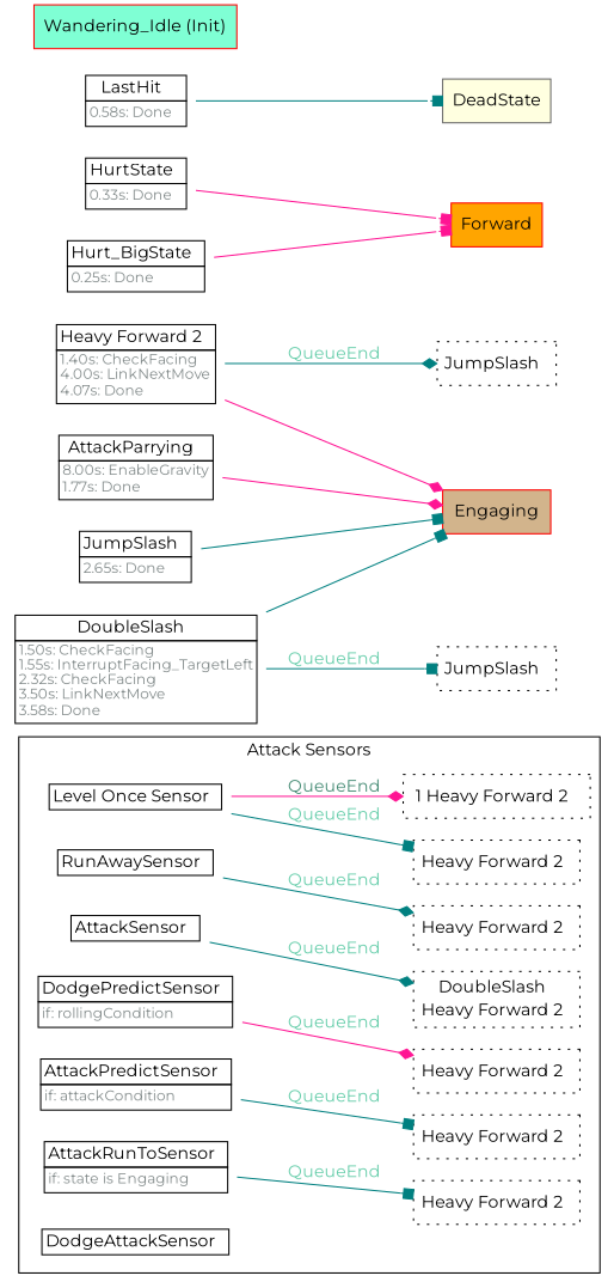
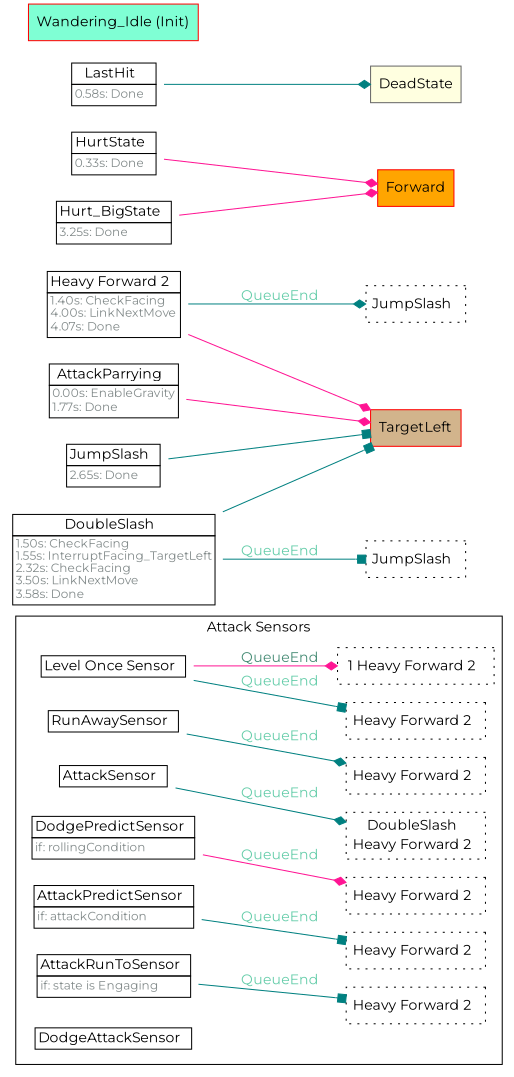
  strict digraph {
    fontname=Montserrat
    rankdir=LR
    node [fontname=Montserrat shape=plaintext]
    edge [arrowhead=diamond color=teal fontcolor=aquamarine3 fontname=Montserrat]
    n1 [label=<<TABLE border="0" cellspacing="0" cellborder="1" cellpadding="2"><TR><TD>Level Once Sensor  </TD></TR></TABLE>>]
    n2 [label=<<TABLE border="0" cellspacing="0" cellborder="0" cellpadding="2"><TR><TD>Heavy Forward 2  </TD></TR></TABLE>> margin=0.05 shape=box style=dotted]
    n3 [label=<<TABLE border="0" cellspacing="0" cellborder="0" cellpadding="2"><TR><TD>1 Heavy Forward 2  </TD></TR></TABLE>> shape=box style=dotted]
    n4 [label=<<TABLE border="0" cellspacing="0" cellborder="1" cellpadding="2"><TR><TD>RunAwaySensor  </TD></TR></TABLE>>]
    n5 [label=<<TABLE border="0" cellspacing="0" cellborder="0" cellpadding="2"><TR><TD>Heavy Forward 2  </TD></TR></TABLE>> margin=0.05 shape=box style=dotted]
    n6 [label=<<TABLE border="0" cellspacing="0" cellborder="1" cellpadding="2"><TR><TD>AttackSensor  </TD></TR></TABLE>>]
    n7 [label=<<TABLE border="0" cellspacing="0" cellborder="0" cellpadding="2"><TR><TD>DoubleSlash  </TD></TR><TR><TD>Heavy Forward 2  </TD></TR></TABLE>> margin=0.05 shape=box style=dotted]
    n8 [label=<<TABLE border="0" cellspacing="0" cellborder="1" cellpadding="2"><TR><TD>DodgePredictSensor  </TD></TR><TR><TD align="left" balign="left"><FONT point-size="12" color="azure4">if: rollingCondition</FONT>  </TD></TR></TABLE>>]
    n9 [label=<<TABLE border="0" cellspacing="0" cellborder="0" cellpadding="2"><TR><TD>Heavy Forward 2  </TD></TR></TABLE>> margin=0.05 shape=box style=dotted]
    n10 [label=<<TABLE border="0" cellspacing="0" cellborder="1" cellpadding="2"><TR><TD>AttackPredictSensor  </TD></TR><TR><TD align="left" balign="left"><FONT point-size="12" color="azure4">if: attackCondition</FONT>  </TD></TR></TABLE>>]
    n11 [label=<<TABLE border="0" cellspacing="0" cellborder="0" cellpadding="2"><TR><TD>Heavy Forward 2  </TD></TR></TABLE>> margin=0.05 shape=box style=dotted]
    n12 [label=<<TABLE border="0" cellspacing="0" cellborder="1" cellpadding="2"><TR><TD>AttackRunToSensor  </TD></TR><TR><TD align="left" balign="left"><FONT point-size="12" color="azure4">if: state is Engaging</FONT>  </TD></TR></TABLE>>]
    n13 [label=<<TABLE border="0" cellspacing="0" cellborder="0" cellpadding="2"><TR><TD>Heavy Forward 2  </TD></TR></TABLE>> margin=0.05 shape=box style=dotted]
    n14 [label=<<TABLE border="0" cellspacing="0" cellborder="1" cellpadding="2"><TR><TD>DodgeAttackSensor  </TD></TR></TABLE>>]
    n15 [label=<<TABLE border="0" cellspacing="0" cellborder="1" cellpadding="2"><TR><TD>Heavy Forward 2  </TD></TR><TR><TD align="left" balign="left"><FONT point-size="12" color="azure4">1.40s: CheckFacing<br/>4.00s: LinkNextMove<br/>4.07s: Done</FONT>  </TD></TR></TABLE>>]
-   Engaging [color=red fillcolor=tan shape=box style=filled]
+   Engaging [color=red fillcolor=tan shape=box style=filled label=TargetLeft]
    n17 [label=<<TABLE border="0" cellspacing="0" cellborder="0" cellpadding="2"><TR><TD>JumpSlash  </TD></TR></TABLE>> margin=0.05 shape=box style=dotted]
    n18 [label=<<TABLE border="0" cellspacing="0" cellborder="1" cellpadding="2"><TR><TD>DoubleSlash  </TD></TR><TR><TD align="left" balign="left"><FONT point-size="12" color="azure4">1.50s: CheckFacing<br/>1.55s: InterruptFacing_TargetLeft<br/>2.32s: CheckFacing<br/>3.50s: LinkNextMove<br/>3.58s: Done</FONT>  </TD></TR></TABLE>>]
    n19 [label=<<TABLE border="0" cellspacing="0" cellborder="0" cellpadding="2"><TR><TD>JumpSlash  </TD></TR></TABLE>> margin=0.05 shape=box style=dotted]
    n20 [label=<<TABLE border="0" cellspacing="0" cellborder="1" cellpadding="2"><TR><TD>JumpSlash  </TD></TR><TR><TD align="left" balign="left"><FONT point-size="12" color="azure4">2.65s: Done</FONT>  </TD></TR></TABLE>>]
-   n21 [label=<<TABLE border="0" cellspacing="0" cellborder="1" cellpadding="2"><TR><TD>AttackParrying  </TD></TR><TR><TD align="left" balign="left"><FONT point-size="12" color="azure4">8.00s: EnableGravity<br/>1.77s: Done</FONT>  </TD></TR></TABLE>>]
+   n21 [label=<<TABLE border="0" cellspacing="0" cellborder="1" cellpadding="2"><TR><TD>AttackParrying  </TD></TR><TR><TD align="left" balign="left"><FONT point-size="12" color="azure4">0.00s: EnableGravity<br/>1.77s: Done</FONT>  </TD></TR></TABLE>>]
    n22 [label=<<TABLE border="0" cellspacing="0" cellborder="1" cellpadding="2"><TR><TD>HurtState  </TD></TR><TR><TD align="left" balign="left"><FONT point-size="12" color="azure4">0.33s: Done</FONT>  </TD></TR></TABLE>>]
    n23 [color=red fillcolor=orange label=Forward shape=box style=filled]
-   n24 [label=<<TABLE border="0" cellspacing="0" cellborder="1" cellpadding="2"><TR><TD>Hurt_BigState  </TD></TR><TR><TD align="left" balign="left"><FONT point-size="12" color="azure4">0.25s: Done</FONT>  </TD></TR></TABLE>>]
+   n24 [label=<<TABLE border="0" cellspacing="0" cellborder="1" cellpadding="2"><TR><TD>Hurt_BigState  </TD></TR><TR><TD align="left" balign="left"><FONT point-size="12" color="azure4">3.25s: Done</FONT>  </TD></TR></TABLE>>]
    n25 [label=<<TABLE border="0" cellspacing="0" cellborder="1" cellpadding="2"><TR><TD>LastHit  </TD></TR><TR><TD align="left" balign="left"><FONT point-size="12" color="azure4">0.58s: Done</FONT>  </TD></TR></TABLE>>]
    DeadState [color=gray40 fillcolor=lightyellow shape=box style=filled]
    n27 [color=red fillcolor=aquamarine label="Wandering_Idle (Init)" shape=box style=filled]
    subgraph cluster_1 {
      label="Attack Sensors"
      rank=sink
      n1
      n2
      n3
      n4
      n5
      n6
      n7
      n8
      n9
      n10
      n11
      n12
      n13
      n14
    }
    n1 -> n2 [arrowhead=box label=QueueEnd]
    n1 -> n3 [color=deeppink fontcolor=aquamarine4 label=QueueEnd]
    n4 -> n5 [label=QueueEnd]
    n6 -> n7 [label=QueueEnd]
    n8 -> n9 [color=deeppink label=QueueEnd]
    n10 -> n11 [arrowhead=box label=QueueEnd]
    n12 -> n13 [arrowhead=box label=QueueEnd]
    n15 -> Engaging [color=deeppink fontcolor=cornsilk3]
    n15 -> n17 [label=QueueEnd]
    n18 -> Engaging [arrowhead=box fontcolor=cornsilk3]
    n18 -> n19 [arrowhead=box label=QueueEnd]
    n20 -> Engaging [arrowhead=box fontcolor=cornsilk3]
    n21 -> Engaging [color=deeppink fontcolor=cornsilk3]
-   n22 -> n23 [arrowhead=box color=deeppink fontcolor=cornsilk3]
-   n24 -> n23 [arrowhead=box color=deeppink fontcolor=cornsilk3]
-   n25 -> DeadState [arrowhead=box fontcolor=cornsilk3]
+   n22 -> n23 [color=deeppink fontcolor=cornsilk3]
+   n24 -> n23 [color=deeppink fontcolor=cornsilk3]
+   n25 -> DeadState [fontcolor=cornsilk3]
  }
